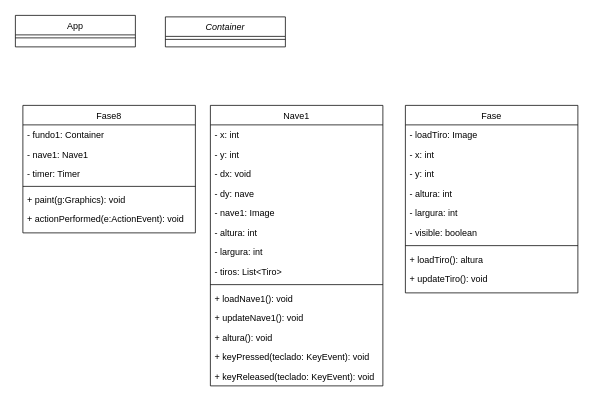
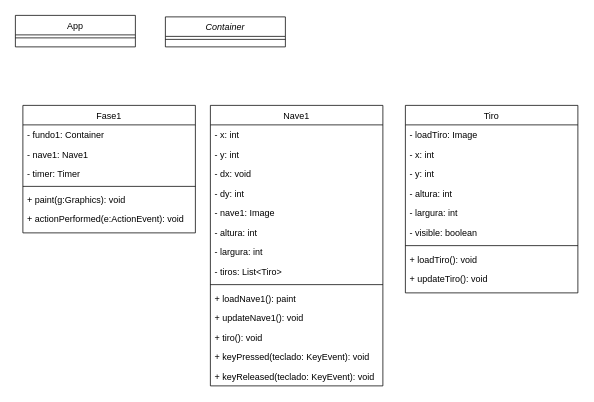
  <mxCell id="0" />
  <mxCell id="1" parent="0" />
  <mxCell id="2" value="Container" style="swimlane;fontStyle=2;align=center;verticalAlign=top;childLayout=stackLayout;horizontal=1;startSize=26;horizontalStack=0;resizeParent=1;resizeLast=0;collapsible=1;marginBottom=0;rounded=0;shadow=0;strokeWidth=1;" parent="1" vertex="1"><mxGeometry x="220" y="22" width="160" height="40" as="geometry"><mxRectangle x="230" y="140" width="160" height="26" as="alternateBounds" /></mxGeometry></mxCell>
  <mxCell id="3" value="" style="line;html=1;strokeWidth=1;align=left;verticalAlign=middle;spacingTop=-1;spacingLeft=3;spacingRight=3;rotatable=0;labelPosition=right;points=[];portConstraint=eastwest;" parent="2" vertex="1"><mxGeometry y="26" width="160" height="8" as="geometry" /></mxCell>
  <mxCell id="4" value="App" style="swimlane;fontStyle=0;align=center;verticalAlign=top;childLayout=stackLayout;horizontal=1;startSize=26;horizontalStack=0;resizeParent=1;resizeLast=0;collapsible=1;marginBottom=0;rounded=0;shadow=0;strokeWidth=1;" parent="1" vertex="1"><mxGeometry x="20" y="20" width="160" height="42" as="geometry"><mxRectangle x="130" y="380" width="160" height="26" as="alternateBounds" /></mxGeometry></mxCell>
  <mxCell id="5" value="" style="line;html=1;strokeWidth=1;align=left;verticalAlign=middle;spacingTop=-1;spacingLeft=3;spacingRight=3;rotatable=0;labelPosition=right;points=[];portConstraint=eastwest;" parent="4" vertex="1"><mxGeometry y="26" width="160" height="8" as="geometry" /></mxCell>
- <mxCell id="6" value="Fase8" style="swimlane;fontStyle=0;align=center;verticalAlign=top;childLayout=stackLayout;horizontal=1;startSize=26;horizontalStack=0;resizeParent=1;resizeLast=0;collapsible=1;marginBottom=0;rounded=0;shadow=0;strokeWidth=1;" parent="1" vertex="1"><mxGeometry x="30" y="140" width="230" height="170" as="geometry"><mxRectangle x="550" y="140" width="160" height="26" as="alternateBounds" /></mxGeometry></mxCell>
+ <mxCell id="6" value="Fase1" style="swimlane;fontStyle=0;align=center;verticalAlign=top;childLayout=stackLayout;horizontal=1;startSize=26;horizontalStack=0;resizeParent=1;resizeLast=0;collapsible=1;marginBottom=0;rounded=0;shadow=0;strokeWidth=1;" parent="1" vertex="1"><mxGeometry x="30" y="140" width="230" height="170" as="geometry"><mxRectangle x="550" y="140" width="160" height="26" as="alternateBounds" /></mxGeometry></mxCell>
  <mxCell id="7" value="- fundo1: Container" style="text;align=left;verticalAlign=top;spacingLeft=4;spacingRight=4;overflow=hidden;rotatable=0;points=[[0,0.5],[1,0.5]];portConstraint=eastwest;" parent="6" vertex="1"><mxGeometry y="26" width="230" height="26" as="geometry" /></mxCell>
  <mxCell id="8" value="- nave1: Nave1" style="text;align=left;verticalAlign=top;spacingLeft=4;spacingRight=4;overflow=hidden;rotatable=0;points=[[0,0.5],[1,0.5]];portConstraint=eastwest;rounded=0;shadow=0;html=0;" parent="6" vertex="1"><mxGeometry y="52" width="230" height="26" as="geometry" /></mxCell>
  <mxCell id="9" value="- timer: Timer" style="text;align=left;verticalAlign=top;spacingLeft=4;spacingRight=4;overflow=hidden;rotatable=0;points=[[0,0.5],[1,0.5]];portConstraint=eastwest;rounded=0;shadow=0;html=0;" parent="6" vertex="1"><mxGeometry y="78" width="230" height="26" as="geometry" /></mxCell>
  <mxCell id="10" value="" style="line;html=1;strokeWidth=1;align=left;verticalAlign=middle;spacingTop=-1;spacingLeft=3;spacingRight=3;rotatable=0;labelPosition=right;points=[];portConstraint=eastwest;" parent="6" vertex="1"><mxGeometry y="104" width="230" height="8" as="geometry" /></mxCell>
  <mxCell id="11" value="+ paint(g:Graphics): void" style="text;align=left;verticalAlign=top;spacingLeft=4;spacingRight=4;overflow=hidden;rotatable=0;points=[[0,0.5],[1,0.5]];portConstraint=eastwest;" parent="6" vertex="1"><mxGeometry y="112" width="230" height="26" as="geometry" /></mxCell>
  <mxCell id="12" value="+ actionPerformed(e:ActionEvent): void" style="text;align=left;verticalAlign=top;spacingLeft=4;spacingRight=4;overflow=hidden;rotatable=0;points=[[0,0.5],[1,0.5]];portConstraint=eastwest;" parent="6" vertex="1"><mxGeometry y="138" width="230" height="26" as="geometry" /></mxCell>
  <mxCell id="13" value="Nave1" style="swimlane;fontStyle=0;align=center;verticalAlign=top;childLayout=stackLayout;horizontal=1;startSize=26;horizontalStack=0;resizeParent=1;resizeLast=0;collapsible=1;marginBottom=0;rounded=0;shadow=0;strokeWidth=1;" vertex="1" parent="1"><mxGeometry x="280" y="140" width="230" height="374" as="geometry"><mxRectangle x="550" y="140" width="160" height="26" as="alternateBounds" /></mxGeometry></mxCell>
  <mxCell id="14" value="- x: int" style="text;align=left;verticalAlign=top;spacingLeft=4;spacingRight=4;overflow=hidden;rotatable=0;points=[[0,0.5],[1,0.5]];portConstraint=eastwest;" vertex="1" parent="13"><mxGeometry y="26" width="230" height="26" as="geometry" /></mxCell>
  <mxCell id="15" value="- y: int" style="text;align=left;verticalAlign=top;spacingLeft=4;spacingRight=4;overflow=hidden;rotatable=0;points=[[0,0.5],[1,0.5]];portConstraint=eastwest;" vertex="1" parent="13"><mxGeometry y="52" width="230" height="26" as="geometry" /></mxCell>
  <mxCell id="16" value="- dx: void" style="text;align=left;verticalAlign=top;spacingLeft=4;spacingRight=4;overflow=hidden;rotatable=0;points=[[0,0.5],[1,0.5]];portConstraint=eastwest;rounded=0;shadow=0;html=0;" vertex="1" parent="13"><mxGeometry y="78" width="230" height="26" as="geometry" /></mxCell>
- <mxCell id="17" value="- dy: nave" style="text;align=left;verticalAlign=top;spacingLeft=4;spacingRight=4;overflow=hidden;rotatable=0;points=[[0,0.5],[1,0.5]];portConstraint=eastwest;rounded=0;shadow=0;html=0;" vertex="1" parent="13"><mxGeometry y="104" width="230" height="26" as="geometry" /></mxCell>
+ <mxCell id="17" value="- dy: int" style="text;align=left;verticalAlign=top;spacingLeft=4;spacingRight=4;overflow=hidden;rotatable=0;points=[[0,0.5],[1,0.5]];portConstraint=eastwest;rounded=0;shadow=0;html=0;" vertex="1" parent="13"><mxGeometry y="104" width="230" height="26" as="geometry" /></mxCell>
  <mxCell id="18" value="- nave1: Image" style="text;align=left;verticalAlign=top;spacingLeft=4;spacingRight=4;overflow=hidden;rotatable=0;points=[[0,0.5],[1,0.5]];portConstraint=eastwest;rounded=0;shadow=0;html=0;" vertex="1" parent="13"><mxGeometry y="130" width="230" height="26" as="geometry" /></mxCell>
  <mxCell id="19" value="- altura: int" style="text;align=left;verticalAlign=top;spacingLeft=4;spacingRight=4;overflow=hidden;rotatable=0;points=[[0,0.5],[1,0.5]];portConstraint=eastwest;rounded=0;shadow=0;html=0;" vertex="1" parent="13"><mxGeometry y="156" width="230" height="26" as="geometry" /></mxCell>
  <mxCell id="20" value="- largura: int" style="text;align=left;verticalAlign=top;spacingLeft=4;spacingRight=4;overflow=hidden;rotatable=0;points=[[0,0.5],[1,0.5]];portConstraint=eastwest;rounded=0;shadow=0;html=0;" vertex="1" parent="13"><mxGeometry y="182" width="230" height="26" as="geometry" /></mxCell>
  <mxCell id="21" value="- tiros: List&lt;Tiro&gt;" style="text;align=left;verticalAlign=top;spacingLeft=4;spacingRight=4;overflow=hidden;rotatable=0;points=[[0,0.5],[1,0.5]];portConstraint=eastwest;rounded=0;shadow=0;html=0;" vertex="1" parent="13"><mxGeometry y="208" width="230" height="26" as="geometry" /></mxCell>
  <mxCell id="22" value="" style="line;html=1;strokeWidth=1;align=left;verticalAlign=middle;spacingTop=-1;spacingLeft=3;spacingRight=3;rotatable=0;labelPosition=right;points=[];portConstraint=eastwest;" vertex="1" parent="13"><mxGeometry y="234" width="230" height="10" as="geometry" /></mxCell>
- <mxCell id="23" value="+ loadNave1(): void" style="text;align=left;verticalAlign=top;spacingLeft=4;spacingRight=4;overflow=hidden;rotatable=0;points=[[0,0.5],[1,0.5]];portConstraint=eastwest;" vertex="1" parent="13"><mxGeometry y="244" width="230" height="26" as="geometry" /></mxCell>
+ <mxCell id="23" value="+ loadNave1(): paint" style="text;align=left;verticalAlign=top;spacingLeft=4;spacingRight=4;overflow=hidden;rotatable=0;points=[[0,0.5],[1,0.5]];portConstraint=eastwest;" vertex="1" parent="13"><mxGeometry y="244" width="230" height="26" as="geometry" /></mxCell>
  <mxCell id="24" value="+ updateNave1(): void" style="text;align=left;verticalAlign=top;spacingLeft=4;spacingRight=4;overflow=hidden;rotatable=0;points=[[0,0.5],[1,0.5]];portConstraint=eastwest;" vertex="1" parent="13"><mxGeometry y="270" width="230" height="26" as="geometry" /></mxCell>
- <mxCell id="25" value="+ altura(): void" style="text;align=left;verticalAlign=top;spacingLeft=4;spacingRight=4;overflow=hidden;rotatable=0;points=[[0,0.5],[1,0.5]];portConstraint=eastwest;" vertex="1" parent="13"><mxGeometry y="296" width="230" height="26" as="geometry" /></mxCell>
+ <mxCell id="25" value="+ tiro(): void" style="text;align=left;verticalAlign=top;spacingLeft=4;spacingRight=4;overflow=hidden;rotatable=0;points=[[0,0.5],[1,0.5]];portConstraint=eastwest;" vertex="1" parent="13"><mxGeometry y="296" width="230" height="26" as="geometry" /></mxCell>
  <mxCell id="26" value="+ keyPressed(teclado: KeyEvent): void" style="text;align=left;verticalAlign=top;spacingLeft=4;spacingRight=4;overflow=hidden;rotatable=0;points=[[0,0.5],[1,0.5]];portConstraint=eastwest;" vertex="1" parent="13"><mxGeometry y="322" width="230" height="26" as="geometry" /></mxCell>
  <mxCell id="27" value="+ keyReleased(teclado: KeyEvent): void" style="text;align=left;verticalAlign=top;spacingLeft=4;spacingRight=4;overflow=hidden;rotatable=0;points=[[0,0.5],[1,0.5]];portConstraint=eastwest;" vertex="1" parent="13"><mxGeometry y="348" width="230" height="26" as="geometry" /></mxCell>
- <mxCell id="28" value="Fase" style="swimlane;fontStyle=0;align=center;verticalAlign=top;childLayout=stackLayout;horizontal=1;startSize=26;horizontalStack=0;resizeParent=1;resizeLast=0;collapsible=1;marginBottom=0;rounded=0;shadow=0;strokeWidth=1;" vertex="1" parent="1"><mxGeometry x="540" y="140" width="230" height="250" as="geometry"><mxRectangle x="550" y="140" width="160" height="26" as="alternateBounds" /></mxGeometry></mxCell>
+ <mxCell id="28" value="Tiro" style="swimlane;fontStyle=0;align=center;verticalAlign=top;childLayout=stackLayout;horizontal=1;startSize=26;horizontalStack=0;resizeParent=1;resizeLast=0;collapsible=1;marginBottom=0;rounded=0;shadow=0;strokeWidth=1;" vertex="1" parent="1"><mxGeometry x="540" y="140" width="230" height="250" as="geometry"><mxRectangle x="550" y="140" width="160" height="26" as="alternateBounds" /></mxGeometry></mxCell>
  <mxCell id="29" value="- loadTiro: Image" style="text;align=left;verticalAlign=top;spacingLeft=4;spacingRight=4;overflow=hidden;rotatable=0;points=[[0,0.5],[1,0.5]];portConstraint=eastwest;" vertex="1" parent="28"><mxGeometry y="26" width="230" height="26" as="geometry" /></mxCell>
  <mxCell id="30" value="- x: int" style="text;align=left;verticalAlign=top;spacingLeft=4;spacingRight=4;overflow=hidden;rotatable=0;points=[[0,0.5],[1,0.5]];portConstraint=eastwest;" vertex="1" parent="28"><mxGeometry y="52" width="230" height="26" as="geometry" /></mxCell>
  <mxCell id="31" value="- y: int" style="text;align=left;verticalAlign=top;spacingLeft=4;spacingRight=4;overflow=hidden;rotatable=0;points=[[0,0.5],[1,0.5]];portConstraint=eastwest;rounded=0;shadow=0;html=0;" vertex="1" parent="28"><mxGeometry y="78" width="230" height="26" as="geometry" /></mxCell>
  <mxCell id="32" value="- altura: int" style="text;align=left;verticalAlign=top;spacingLeft=4;spacingRight=4;overflow=hidden;rotatable=0;points=[[0,0.5],[1,0.5]];portConstraint=eastwest;rounded=0;shadow=0;html=0;" vertex="1" parent="28"><mxGeometry y="104" width="230" height="26" as="geometry" /></mxCell>
  <mxCell id="33" value="- largura: int" style="text;align=left;verticalAlign=top;spacingLeft=4;spacingRight=4;overflow=hidden;rotatable=0;points=[[0,0.5],[1,0.5]];portConstraint=eastwest;rounded=0;shadow=0;html=0;" vertex="1" parent="28"><mxGeometry y="130" width="230" height="26" as="geometry" /></mxCell>
  <mxCell id="34" value="- visible: boolean" style="text;align=left;verticalAlign=top;spacingLeft=4;spacingRight=4;overflow=hidden;rotatable=0;points=[[0,0.5],[1,0.5]];portConstraint=eastwest;rounded=0;shadow=0;html=0;" vertex="1" parent="28"><mxGeometry y="156" width="230" height="26" as="geometry" /></mxCell>
  <mxCell id="35" value="" style="line;html=1;strokeWidth=1;align=left;verticalAlign=middle;spacingTop=-1;spacingLeft=3;spacingRight=3;rotatable=0;labelPosition=right;points=[];portConstraint=eastwest;" vertex="1" parent="28"><mxGeometry y="182" width="230" height="10" as="geometry" /></mxCell>
- <mxCell id="36" value="+ loadTiro(): altura" style="text;align=left;verticalAlign=top;spacingLeft=4;spacingRight=4;overflow=hidden;rotatable=0;points=[[0,0.5],[1,0.5]];portConstraint=eastwest;" vertex="1" parent="28"><mxGeometry y="192" width="230" height="26" as="geometry" /></mxCell>
+ <mxCell id="36" value="+ loadTiro(): void" style="text;align=left;verticalAlign=top;spacingLeft=4;spacingRight=4;overflow=hidden;rotatable=0;points=[[0,0.5],[1,0.5]];portConstraint=eastwest;" vertex="1" parent="28"><mxGeometry y="192" width="230" height="26" as="geometry" /></mxCell>
  <mxCell id="37" value="+ updateTiro(): void" style="text;align=left;verticalAlign=top;spacingLeft=4;spacingRight=4;overflow=hidden;rotatable=0;points=[[0,0.5],[1,0.5]];portConstraint=eastwest;" vertex="1" parent="28"><mxGeometry y="218" width="230" height="26" as="geometry" /></mxCell>
